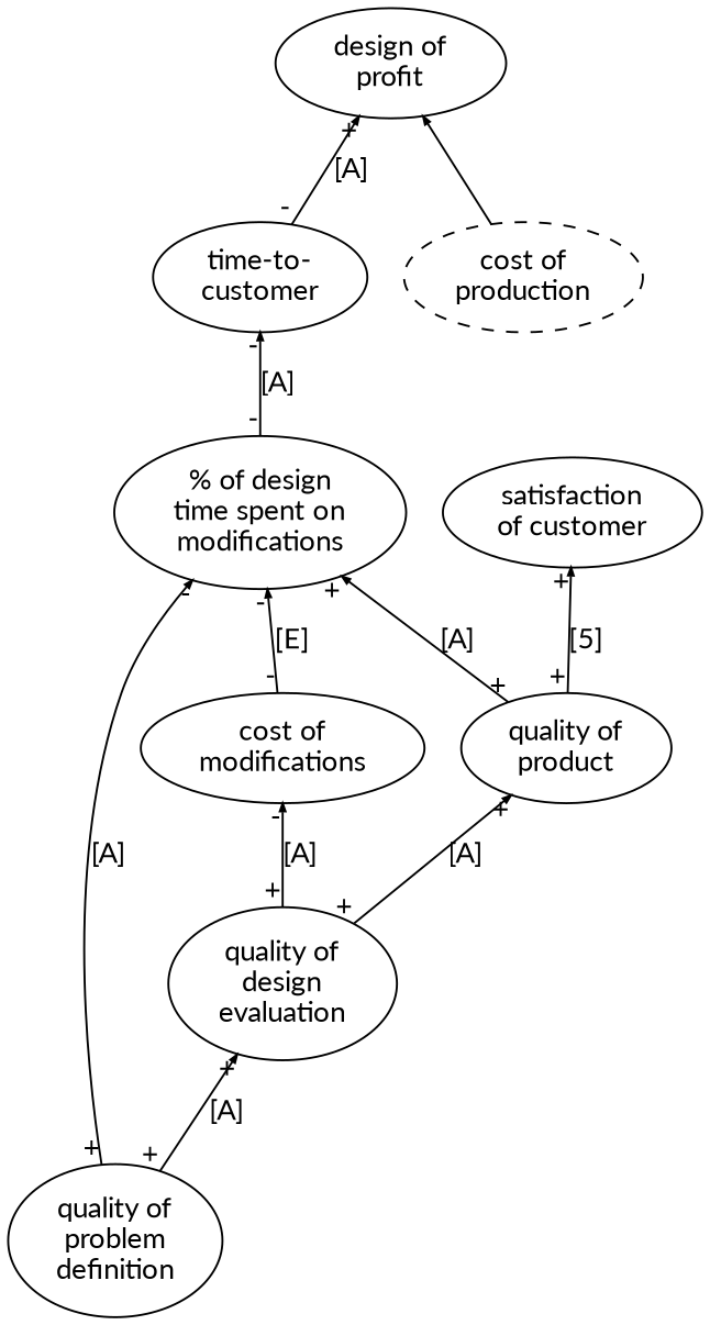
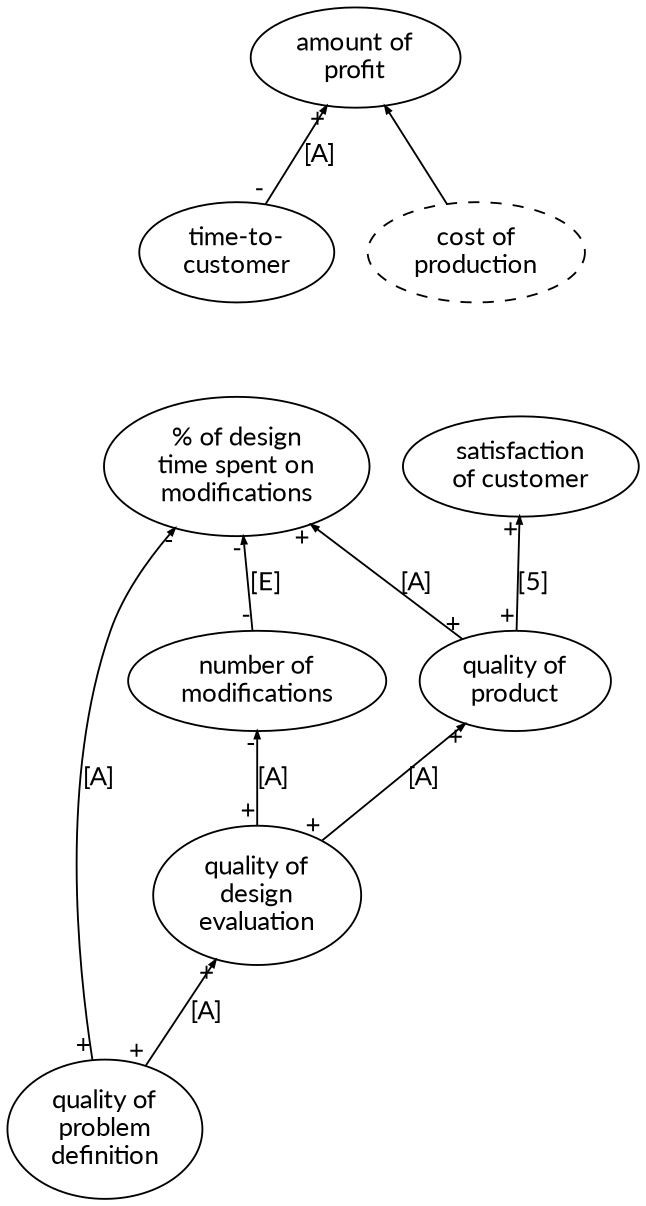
  digraph {
    fontname=Lato
    fontsize=11
    rankdir=BT
    node [fontname=Lato shape=ellipse]
    edge [arrowsize=0.4 fontname=Lato headlabel="+" labeldistance=1 taillabel="+"]
    n1 [label="quality of\nproblem\ndefinition"]
    n2 [label="% of design\ntime spent on\nmodifications"]
    n3 [label="quality of\ndesign\nevaluation"]
-   n4 [label="cost of\nmodifications"]
+   n4 [label="number of\nmodifications"]
    n5 [label="time-to-\ncustomer"]
    n6 [label="quality of\nproduct"]
-   n7 [label="design of\nprofit"]
+   n7 [label="amount of\nprofit"]
    n8 [label="satisfaction\nof customer"]
    n9 [label="cost of\nproduction" style=dashed]
    n1 -> n2 [headlabel="-" label="[A]"]
    n1 -> n3 [label="[A]"]
-   n2 -> n5 [headlabel="-" label="[A]" taillabel="-"]
    n3 -> n4 [headlabel="-" label="[A]"]
    n3 -> n6 [label="[A]"]
    n4 -> n2 [headlabel="-" label="[E]" taillabel="-"]
    n5 -> n7 [label="[A]" taillabel="-"]
    n6 -> n2 [label="[A]"]
    n6 -> n8 [label="[5]"]
    n9 -> n7 [headlabel="" taillabel=""]
  }
